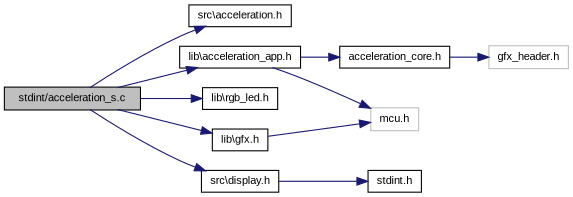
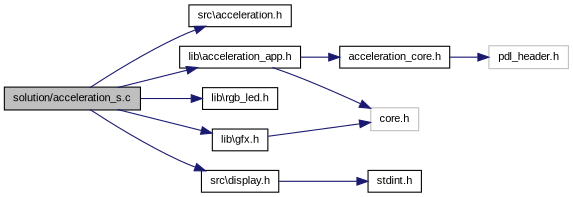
  digraph {
    fontname="Liberation Sans"
    rankdir=LR
    node [color=black fillcolor=white fontname="Liberation Sans" fontsize=10 shape=record style=filled]
    edge [color=midnightblue fontname="Liberation Sans" fontsize=10 labelfontname=Helvetica labelfontsize=10 style=solid]
-   n1 [fillcolor=grey75 fontcolor=black height=0.2 label="stdint/acceleration_s.c" width=0.4]
+   n1 [fillcolor=grey75 fontcolor=black height=0.2 label="solution/acceleration_s.c" width=0.4]
    n2 [height=0.2 label="src\\acceleration.h" width=0.4]
    n3 [height=0.2 label="lib\\acceleration_app.h" width=0.4]
    n4 [height=0.2 label="lib\\rgb_led.h" width=0.4]
    n5 [height=0.2 label="src\\display.h" width=0.4]
    n6 [height=0.2 label="lib\\gfx.h" width=0.4]
-   n7 [color=grey75 height=0.2 label="mcu.h" width=0.4]
+   n7 [color=grey75 height=0.2 label="core.h" width=0.4]
    n8 [height=0.2 label="acceleration_core.h" width=0.4]
    n9 [height=0.2 label="stdint.h" width=0.4]
-   n10 [color=grey75 height=0.2 label="gfx_header.h" width=0.4]
+   n10 [color=grey75 height=0.2 label="pdl_header.h" width=0.4]
    n1 -> n2
    n1 -> n3
    n1 -> n4
    n1 -> n5
    n1 -> n6
    n3 -> n7
    n3 -> n8
    n5 -> n9
    n6 -> n7
    n8 -> n10
  }
